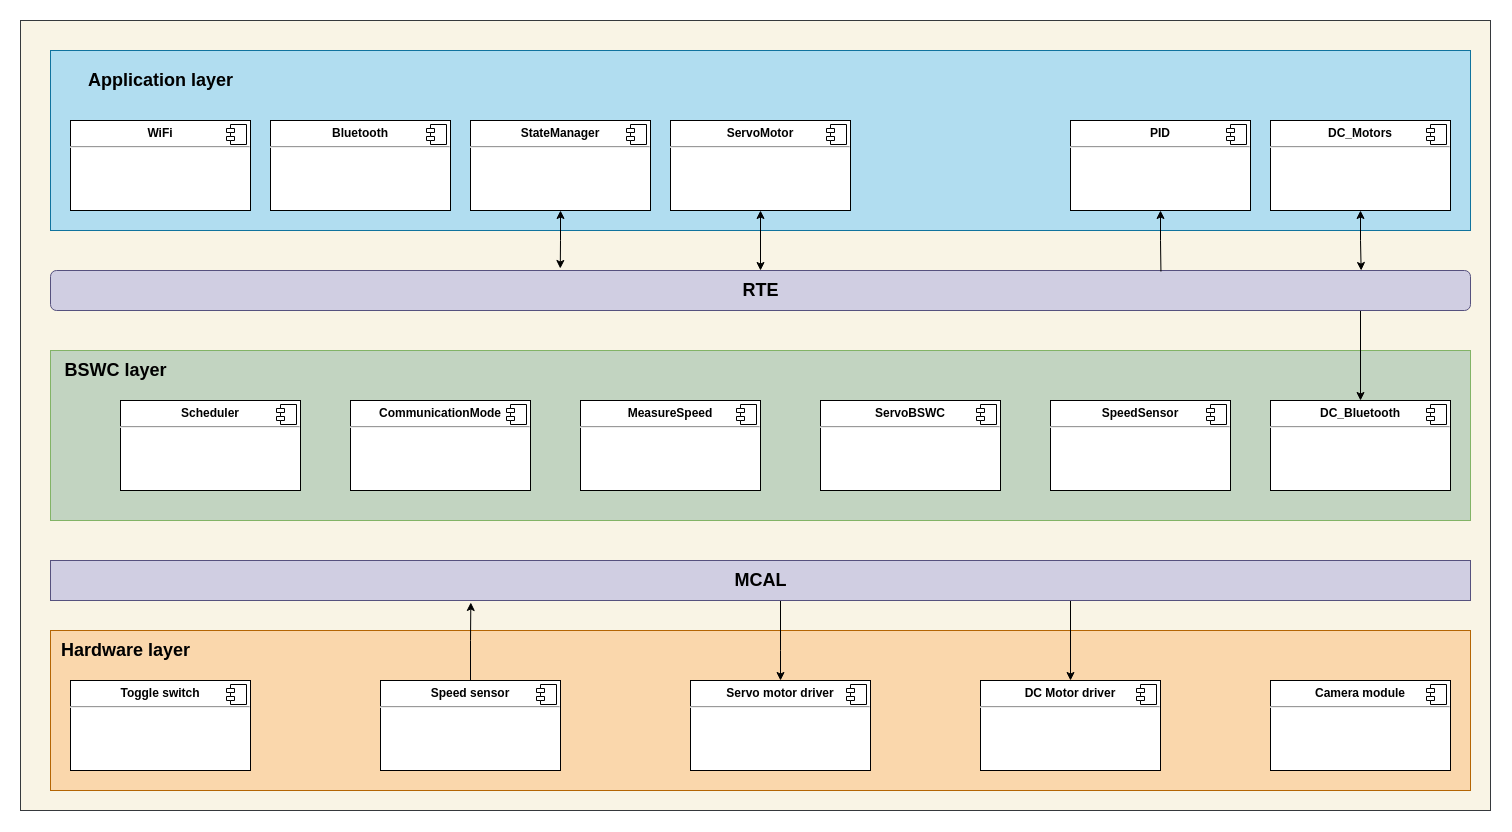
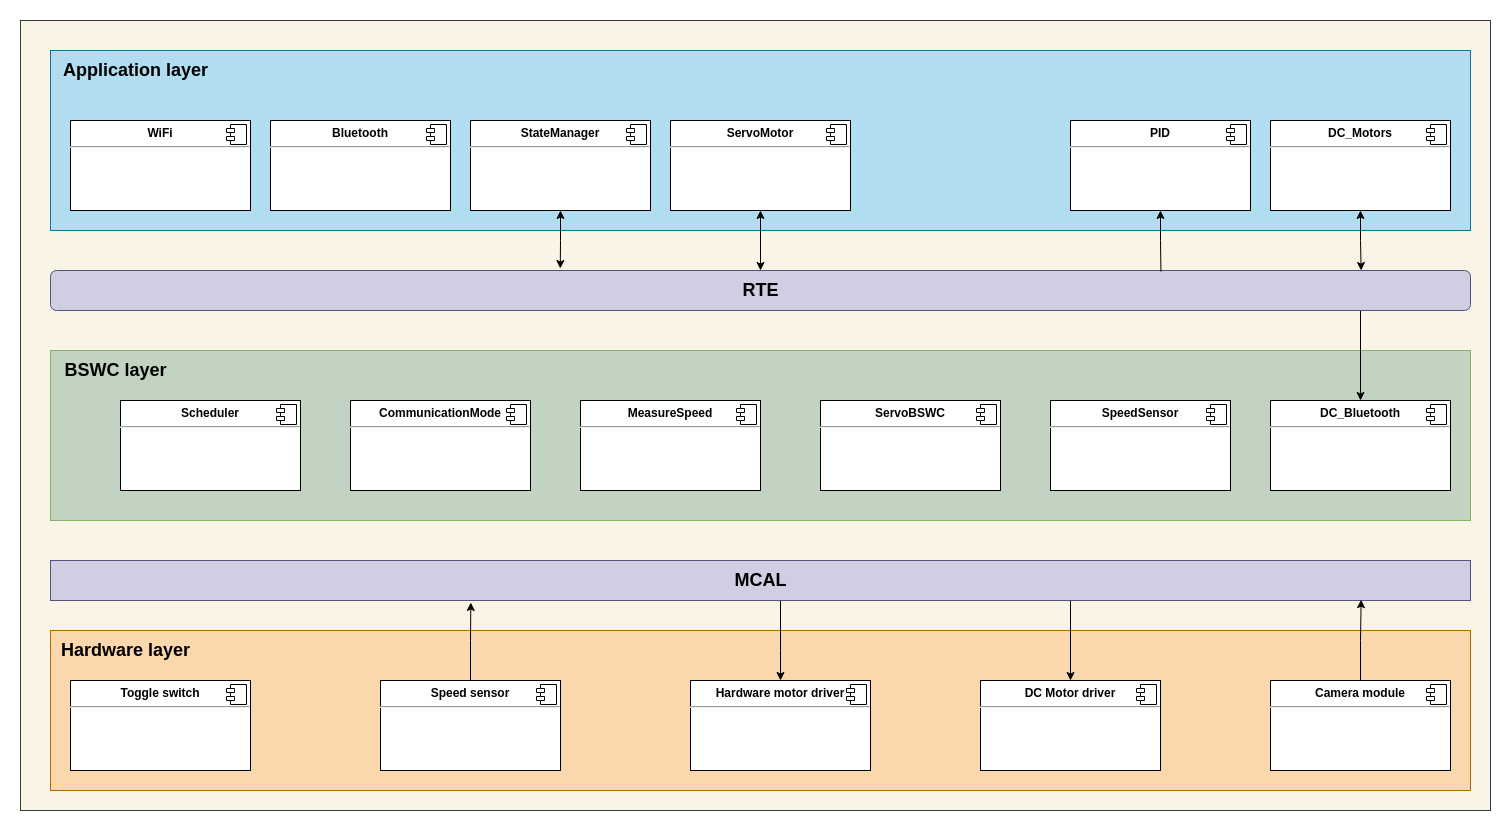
  <mxCell id="0" />
  <mxCell id="1" parent="0" />
  <mxCell id="2" value="Object" style="html=1;fontSize=18;fillColor=#F9F4E5;strokeColor=#36393d;" vertex="1" parent="1"><mxGeometry x="20" y="20" width="1470" height="790" as="geometry" /></mxCell>
  <mxCell id="3" value="" style="html=1;fillColor=#fad7ac;strokeColor=#b46504;" vertex="1" parent="1"><mxGeometry x="50" y="630" width="1420" height="160" as="geometry" /></mxCell>
  <mxCell id="4" value="" style="html=1;fillColor=#C2D4C1;strokeColor=#82b366;" vertex="1" parent="1"><mxGeometry x="50" y="350" width="1420" height="170" as="geometry" /></mxCell>
  <mxCell id="5" style="edgeStyle=orthogonalEdgeStyle;rounded=0;orthogonalLoop=1;jettySize=auto;html=1;exitX=0.75;exitY=1;exitDx=0;exitDy=0;fontSize=18;startArrow=none;startFill=0;" edge="1" parent="1" source="6" target="26"><mxGeometry relative="1" as="geometry"><Array as="points"><mxPoint x="1360" y="310" /></Array></mxGeometry></mxCell>
  <mxCell id="6" value="&lt;font style=&quot;font-size: 18px;&quot;&gt;&lt;b&gt;RTE&lt;/b&gt;&lt;/font&gt;" style="html=1;fillColor=#d0cee2;strokeColor=#56517e;rounded=1;" vertex="1" parent="1"><mxGeometry x="50" y="270" width="1420" height="40" as="geometry" /></mxCell>
  <mxCell id="7" value="Object" style="html=1;fillColor=#b1ddf0;strokeColor=#10739e;" vertex="1" parent="1"><mxGeometry x="50" y="50" width="1420" height="180" as="geometry" /></mxCell>
  <mxCell id="8" style="edgeStyle=orthogonalEdgeStyle;rounded=0;orthogonalLoop=1;jettySize=auto;html=1;entryX=0.782;entryY=0.025;entryDx=0;entryDy=0;entryPerimeter=0;fontSize=18;startArrow=classic;startFill=1;endArrow=none;" edge="1" parent="1" source="9" target="6"><mxGeometry relative="1" as="geometry" /></mxCell>
  <mxCell id="9" value="&lt;p style=&quot;margin:0px;margin-top:6px;text-align:center;&quot;&gt;&lt;b&gt;PID&lt;/b&gt;&lt;/p&gt;&lt;hr&gt;&lt;p style=&quot;margin:0px;margin-left:8px;&quot;&gt;&lt;br&gt;&lt;br&gt;&lt;/p&gt;" style="align=left;overflow=fill;html=1;dropTarget=0;" vertex="1" parent="1"><mxGeometry x="1070" y="120" width="180" height="90" as="geometry" /></mxCell>
  <mxCell id="10" value="" style="shape=component;jettyWidth=8;jettyHeight=4;" vertex="1" parent="9"><mxGeometry x="1" width="20" height="20" relative="1" as="geometry"><mxPoint x="-24" y="4" as="offset" /></mxGeometry></mxCell>
  <mxCell id="11" style="edgeStyle=orthogonalEdgeStyle;rounded=0;orthogonalLoop=1;jettySize=auto;html=1;entryX=0.923;entryY=0;entryDx=0;entryDy=0;entryPerimeter=0;fontSize=18;startArrow=classic;startFill=1;" edge="1" parent="1" source="12" target="6"><mxGeometry relative="1" as="geometry" /></mxCell>
  <mxCell id="12" value="&lt;p style=&quot;margin:0px;margin-top:6px;text-align:center;&quot;&gt;&lt;b&gt;DC_Motors&lt;/b&gt;&lt;/p&gt;&lt;hr&gt;&lt;p style=&quot;margin:0px;margin-left:8px;&quot;&gt;&lt;br&gt;&lt;br&gt;&lt;/p&gt;" style="align=left;overflow=fill;html=1;dropTarget=0;" vertex="1" parent="1"><mxGeometry x="1270" y="120" width="180" height="90" as="geometry" /></mxCell>
  <mxCell id="13" value="" style="shape=component;jettyWidth=8;jettyHeight=4;" vertex="1" parent="12"><mxGeometry x="1" width="20" height="20" relative="1" as="geometry"><mxPoint x="-24" y="4" as="offset" /></mxGeometry></mxCell>
  <mxCell id="14" style="edgeStyle=orthogonalEdgeStyle;rounded=0;orthogonalLoop=1;jettySize=auto;html=1;entryX=0.5;entryY=0;entryDx=0;entryDy=0;fontSize=18;startArrow=classic;startFill=1;" edge="1" parent="1" source="15" target="6"><mxGeometry relative="1" as="geometry" /></mxCell>
  <mxCell id="15" value="&lt;p style=&quot;margin:0px;margin-top:6px;text-align:center;&quot;&gt;&lt;b&gt;ServoMotor&lt;/b&gt;&lt;/p&gt;&lt;hr&gt;&lt;p style=&quot;margin:0px;margin-left:8px;&quot;&gt;&lt;br&gt;&lt;br&gt;&lt;/p&gt;" style="align=left;overflow=fill;html=1;dropTarget=0;" vertex="1" parent="1"><mxGeometry x="670" y="120" width="180" height="90" as="geometry" /></mxCell>
  <mxCell id="16" value="" style="shape=component;jettyWidth=8;jettyHeight=4;" vertex="1" parent="15"><mxGeometry x="1" width="20" height="20" relative="1" as="geometry"><mxPoint x="-24" y="4" as="offset" /></mxGeometry></mxCell>
  <mxCell id="17" value="&lt;p style=&quot;margin:0px;margin-top:6px;text-align:center;&quot;&gt;&lt;b&gt;MeasureSpeed&lt;/b&gt;&lt;/p&gt;&lt;hr&gt;&lt;p style=&quot;margin:0px;margin-left:8px;&quot;&gt;&lt;br&gt;&lt;br&gt;&lt;/p&gt;" style="align=left;overflow=fill;html=1;dropTarget=0;" vertex="1" parent="1"><mxGeometry x="580" y="400" width="180" height="90" as="geometry" /></mxCell>
  <mxCell id="18" value="" style="shape=component;jettyWidth=8;jettyHeight=4;" vertex="1" parent="17"><mxGeometry x="1" width="20" height="20" relative="1" as="geometry"><mxPoint x="-24" y="4" as="offset" /></mxGeometry></mxCell>
  <mxCell id="19" style="edgeStyle=orthogonalEdgeStyle;rounded=0;orthogonalLoop=1;jettySize=auto;html=1;entryX=0.359;entryY=-0.05;entryDx=0;entryDy=0;entryPerimeter=0;fontSize=18;startArrow=classic;startFill=1;" edge="1" parent="1" source="20" target="6"><mxGeometry relative="1" as="geometry" /></mxCell>
  <mxCell id="20" value="&lt;p style=&quot;margin:0px;margin-top:6px;text-align:center;&quot;&gt;&lt;b&gt;StateManager&lt;/b&gt;&lt;/p&gt;&lt;hr&gt;&lt;p style=&quot;margin:0px;margin-left:8px;&quot;&gt;&lt;br&gt;&lt;br&gt;&lt;/p&gt;" style="align=left;overflow=fill;html=1;dropTarget=0;" vertex="1" parent="1"><mxGeometry x="470" y="120" width="180" height="90" as="geometry" /></mxCell>
  <mxCell id="21" value="" style="shape=component;jettyWidth=8;jettyHeight=4;" vertex="1" parent="20"><mxGeometry x="1" width="20" height="20" relative="1" as="geometry"><mxPoint x="-24" y="4" as="offset" /></mxGeometry></mxCell>
  <mxCell id="22" value="&lt;p style=&quot;margin:0px;margin-top:6px;text-align:center;&quot;&gt;&lt;b&gt;WiFi&lt;/b&gt;&lt;/p&gt;&lt;hr&gt;&lt;p style=&quot;margin:0px;margin-left:8px;&quot;&gt;&lt;br&gt;&lt;br&gt;&lt;/p&gt;" style="align=left;overflow=fill;html=1;dropTarget=0;" vertex="1" parent="1"><mxGeometry x="70" y="120" width="180" height="90" as="geometry" /></mxCell>
  <mxCell id="23" value="" style="shape=component;jettyWidth=8;jettyHeight=4;" vertex="1" parent="22"><mxGeometry x="1" width="20" height="20" relative="1" as="geometry"><mxPoint x="-24" y="4" as="offset" /></mxGeometry></mxCell>
- <mxCell id="24" value="&lt;font style=&quot;font-size: 18px;&quot;&gt;&lt;b&gt;Application layer&lt;/b&gt;&lt;/font&gt;" style="text;html=1;align=center;verticalAlign=middle;resizable=0;points=[];autosize=1;strokeColor=none;fillColor=none;" vertex="1" parent="1"><mxGeometry x="75" y="60" width="170" height="40" as="geometry" /></mxCell>
+ <mxCell id="24" value="&lt;font style=&quot;font-size: 18px;&quot;&gt;&lt;b&gt;Application layer&lt;/b&gt;&lt;/font&gt;" style="text;html=1;align=center;verticalAlign=middle;resizable=0;points=[];autosize=1;strokeColor=none;fillColor=none;" vertex="1" parent="1"><mxGeometry x="50" y="50" width="170" height="40" as="geometry" /></mxCell>
  <mxCell id="25" value="&lt;font style=&quot;font-size: 18px;&quot;&gt;&lt;b&gt;BSWC layer&lt;/b&gt;&lt;/font&gt;" style="text;html=1;align=center;verticalAlign=middle;resizable=0;points=[];autosize=1;strokeColor=none;fillColor=none;" vertex="1" parent="1"><mxGeometry x="50" y="350" width="130" height="40" as="geometry" /></mxCell>
  <mxCell id="26" value="&lt;p style=&quot;margin:0px;margin-top:6px;text-align:center;&quot;&gt;&lt;b&gt;DC_Bluetooth&lt;/b&gt;&lt;/p&gt;&lt;hr&gt;&lt;p style=&quot;margin:0px;margin-left:8px;&quot;&gt;&lt;br&gt;&lt;br&gt;&lt;/p&gt;" style="align=left;overflow=fill;html=1;dropTarget=0;" vertex="1" parent="1"><mxGeometry x="1270" y="400" width="180" height="90" as="geometry" /></mxCell>
  <mxCell id="27" value="" style="shape=component;jettyWidth=8;jettyHeight=4;" vertex="1" parent="26"><mxGeometry x="1" width="20" height="20" relative="1" as="geometry"><mxPoint x="-24" y="4" as="offset" /></mxGeometry></mxCell>
  <mxCell id="28" value="&lt;p style=&quot;margin:0px;margin-top:6px;text-align:center;&quot;&gt;&lt;b&gt;ServoBSWC&lt;/b&gt;&lt;/p&gt;&lt;hr&gt;&lt;p style=&quot;margin:0px;margin-left:8px;&quot;&gt;&lt;br&gt;&lt;br&gt;&lt;/p&gt;" style="align=left;overflow=fill;html=1;dropTarget=0;" vertex="1" parent="1"><mxGeometry x="820" y="400" width="180" height="90" as="geometry" /></mxCell>
  <mxCell id="29" value="" style="shape=component;jettyWidth=8;jettyHeight=4;" vertex="1" parent="28"><mxGeometry x="1" width="20" height="20" relative="1" as="geometry"><mxPoint x="-24" y="4" as="offset" /></mxGeometry></mxCell>
  <mxCell id="30" value="&lt;p style=&quot;margin:0px;margin-top:6px;text-align:center;&quot;&gt;&lt;b&gt;SpeedSensor&lt;/b&gt;&lt;/p&gt;&lt;hr&gt;&lt;p style=&quot;margin:0px;margin-left:8px;&quot;&gt;&lt;br&gt;&lt;br&gt;&lt;/p&gt;" style="align=left;overflow=fill;html=1;dropTarget=0;" vertex="1" parent="1"><mxGeometry x="1050" y="400" width="180" height="90" as="geometry" /></mxCell>
  <mxCell id="31" value="" style="shape=component;jettyWidth=8;jettyHeight=4;" vertex="1" parent="30"><mxGeometry x="1" width="20" height="20" relative="1" as="geometry"><mxPoint x="-24" y="4" as="offset" /></mxGeometry></mxCell>
  <mxCell id="32" value="&lt;p style=&quot;margin:0px;margin-top:6px;text-align:center;&quot;&gt;&lt;b&gt;Bluetooth&lt;/b&gt;&lt;/p&gt;&lt;hr&gt;&lt;p style=&quot;margin:0px;margin-left:8px;&quot;&gt;&lt;br&gt;&lt;br&gt;&lt;/p&gt;" style="align=left;overflow=fill;html=1;dropTarget=0;" vertex="1" parent="1"><mxGeometry x="270" y="120" width="180" height="90" as="geometry" /></mxCell>
  <mxCell id="33" value="" style="shape=component;jettyWidth=8;jettyHeight=4;" vertex="1" parent="32"><mxGeometry x="1" width="20" height="20" relative="1" as="geometry"><mxPoint x="-24" y="4" as="offset" /></mxGeometry></mxCell>
  <mxCell id="34" value="&lt;p style=&quot;margin:0px;margin-top:6px;text-align:center;&quot;&gt;&lt;b&gt;CommunicationMode&lt;/b&gt;&lt;/p&gt;&lt;hr&gt;&lt;p style=&quot;margin:0px;margin-left:8px;&quot;&gt;&lt;br&gt;&lt;br&gt;&lt;/p&gt;" style="align=left;overflow=fill;html=1;dropTarget=0;" vertex="1" parent="1"><mxGeometry x="350" y="400" width="180" height="90" as="geometry" /></mxCell>
  <mxCell id="35" value="" style="shape=component;jettyWidth=8;jettyHeight=4;" vertex="1" parent="34"><mxGeometry x="1" width="20" height="20" relative="1" as="geometry"><mxPoint x="-24" y="4" as="offset" /></mxGeometry></mxCell>
  <mxCell id="36" value="&lt;p style=&quot;margin:0px;margin-top:6px;text-align:center;&quot;&gt;&lt;b&gt;Scheduler&lt;/b&gt;&lt;/p&gt;&lt;hr&gt;&lt;p style=&quot;margin:0px;margin-left:8px;&quot;&gt;&lt;br&gt;&lt;br&gt;&lt;/p&gt;" style="align=left;overflow=fill;html=1;dropTarget=0;" vertex="1" parent="1"><mxGeometry x="120" y="400" width="180" height="90" as="geometry" /></mxCell>
  <mxCell id="37" value="" style="shape=component;jettyWidth=8;jettyHeight=4;" vertex="1" parent="36"><mxGeometry x="1" width="20" height="20" relative="1" as="geometry"><mxPoint x="-24" y="4" as="offset" /></mxGeometry></mxCell>
  <mxCell id="38" style="edgeStyle=orthogonalEdgeStyle;rounded=0;orthogonalLoop=1;jettySize=auto;html=1;entryX=0.5;entryY=0;entryDx=0;entryDy=0;fontSize=18;" edge="1" parent="1" source="40" target="41"><mxGeometry relative="1" as="geometry"><Array as="points"><mxPoint x="780" y="650" /><mxPoint x="780" y="650" /></Array></mxGeometry></mxCell>
  <mxCell id="39" style="edgeStyle=orthogonalEdgeStyle;rounded=0;orthogonalLoop=1;jettySize=auto;html=1;exitX=0.75;exitY=1;exitDx=0;exitDy=0;fontSize=18;" edge="1" parent="1" source="40" target="46"><mxGeometry relative="1" as="geometry"><Array as="points"><mxPoint x="1070" y="570" /></Array></mxGeometry></mxCell>
  <mxCell id="40" value="&lt;font style=&quot;font-size: 18px;&quot;&gt;&lt;b&gt;MCAL&lt;/b&gt;&lt;/font&gt;" style="html=1;fillColor=#d0cee2;strokeColor=#56517e;" vertex="1" parent="1"><mxGeometry x="50" y="560" width="1420" height="40" as="geometry" /></mxCell>
- <mxCell id="41" value="&lt;p style=&quot;margin:0px;margin-top:6px;text-align:center;&quot;&gt;&lt;b&gt;Servo motor driver&lt;/b&gt;&lt;/p&gt;&lt;hr&gt;&lt;p style=&quot;margin:0px;margin-left:8px;&quot;&gt;&lt;br&gt;&lt;br&gt;&lt;/p&gt;" style="align=left;overflow=fill;html=1;dropTarget=0;" vertex="1" parent="1"><mxGeometry x="690" y="680" width="180" height="90" as="geometry" /></mxCell>
+ <mxCell id="41" value="&lt;p style=&quot;margin:0px;margin-top:6px;text-align:center;&quot;&gt;&lt;b&gt;Hardware motor driver&lt;/b&gt;&lt;/p&gt;&lt;hr&gt;&lt;p style=&quot;margin:0px;margin-left:8px;&quot;&gt;&lt;br&gt;&lt;br&gt;&lt;/p&gt;" style="align=left;overflow=fill;html=1;dropTarget=0;" vertex="1" parent="1"><mxGeometry x="690" y="680" width="180" height="90" as="geometry" /></mxCell>
  <mxCell id="42" value="" style="shape=component;jettyWidth=8;jettyHeight=4;" vertex="1" parent="41"><mxGeometry x="1" width="20" height="20" relative="1" as="geometry"><mxPoint x="-24" y="4" as="offset" /></mxGeometry></mxCell>
  <mxCell id="43" style="edgeStyle=orthogonalEdgeStyle;rounded=0;orthogonalLoop=1;jettySize=auto;html=1;exitX=0.5;exitY=0;exitDx=0;exitDy=0;entryX=0.296;entryY=1.05;entryDx=0;entryDy=0;entryPerimeter=0;fontSize=18;" edge="1" parent="1" source="44" target="40"><mxGeometry relative="1" as="geometry" /></mxCell>
  <mxCell id="44" value="&lt;p style=&quot;margin:0px;margin-top:6px;text-align:center;&quot;&gt;&lt;b&gt;Speed sensor&lt;/b&gt;&lt;/p&gt;&lt;hr&gt;&lt;p style=&quot;margin:0px;margin-left:8px;&quot;&gt;&lt;br&gt;&lt;br&gt;&lt;/p&gt;" style="align=left;overflow=fill;html=1;dropTarget=0;" vertex="1" parent="1"><mxGeometry x="380" y="680" width="180" height="90" as="geometry" /></mxCell>
  <mxCell id="45" value="" style="shape=component;jettyWidth=8;jettyHeight=4;" vertex="1" parent="44"><mxGeometry x="1" width="20" height="20" relative="1" as="geometry"><mxPoint x="-24" y="4" as="offset" /></mxGeometry></mxCell>
  <mxCell id="46" value="&lt;p style=&quot;margin:0px;margin-top:6px;text-align:center;&quot;&gt;&lt;b&gt;DC Motor driver&lt;/b&gt;&lt;/p&gt;&lt;hr&gt;&lt;p style=&quot;margin:0px;margin-left:8px;&quot;&gt;&lt;br&gt;&lt;br&gt;&lt;/p&gt;" style="align=left;overflow=fill;html=1;dropTarget=0;" vertex="1" parent="1"><mxGeometry x="980" y="680" width="180" height="90" as="geometry" /></mxCell>
  <mxCell id="47" value="" style="shape=component;jettyWidth=8;jettyHeight=4;" vertex="1" parent="46"><mxGeometry x="1" width="20" height="20" relative="1" as="geometry"><mxPoint x="-24" y="4" as="offset" /></mxGeometry></mxCell>
+ <mxCell id="48" style="edgeStyle=orthogonalEdgeStyle;rounded=0;orthogonalLoop=1;jettySize=auto;html=1;exitX=0.5;exitY=0;exitDx=0;exitDy=0;entryX=0.923;entryY=0.98;entryDx=0;entryDy=0;entryPerimeter=0;fontSize=18;" edge="1" parent="1" source="49" target="40"><mxGeometry relative="1" as="geometry" /></mxCell>
  <mxCell id="49" value="&lt;p style=&quot;margin:0px;margin-top:6px;text-align:center;&quot;&gt;&lt;b&gt;Camera module&lt;/b&gt;&lt;/p&gt;&lt;hr&gt;&lt;p style=&quot;margin:0px;margin-left:8px;&quot;&gt;&lt;br&gt;&lt;br&gt;&lt;/p&gt;" style="align=left;overflow=fill;html=1;dropTarget=0;" vertex="1" parent="1"><mxGeometry x="1270" y="680" width="180" height="90" as="geometry" /></mxCell>
  <mxCell id="50" value="" style="shape=component;jettyWidth=8;jettyHeight=4;" vertex="1" parent="49"><mxGeometry x="1" width="20" height="20" relative="1" as="geometry"><mxPoint x="-24" y="4" as="offset" /></mxGeometry></mxCell>
  <mxCell id="51" value="&lt;p style=&quot;margin:0px;margin-top:6px;text-align:center;&quot;&gt;&lt;b&gt;Toggle switch&lt;/b&gt;&lt;/p&gt;&lt;hr&gt;&lt;p style=&quot;margin:0px;margin-left:8px;&quot;&gt;&lt;br&gt;&lt;br&gt;&lt;/p&gt;" style="align=left;overflow=fill;html=1;dropTarget=0;" vertex="1" parent="1"><mxGeometry x="70" y="680" width="180" height="90" as="geometry" /></mxCell>
  <mxCell id="52" value="" style="shape=component;jettyWidth=8;jettyHeight=4;" vertex="1" parent="51"><mxGeometry x="1" width="20" height="20" relative="1" as="geometry"><mxPoint x="-24" y="4" as="offset" /></mxGeometry></mxCell>
  <mxCell id="53" value="&lt;font style=&quot;font-size: 18px;&quot;&gt;&lt;b&gt;Hardware layer&lt;/b&gt;&lt;/font&gt;" style="text;html=1;align=center;verticalAlign=middle;resizable=0;points=[];autosize=1;strokeColor=none;fillColor=none;" vertex="1" parent="1"><mxGeometry x="50" y="630" width="150" height="40" as="geometry" /></mxCell>
